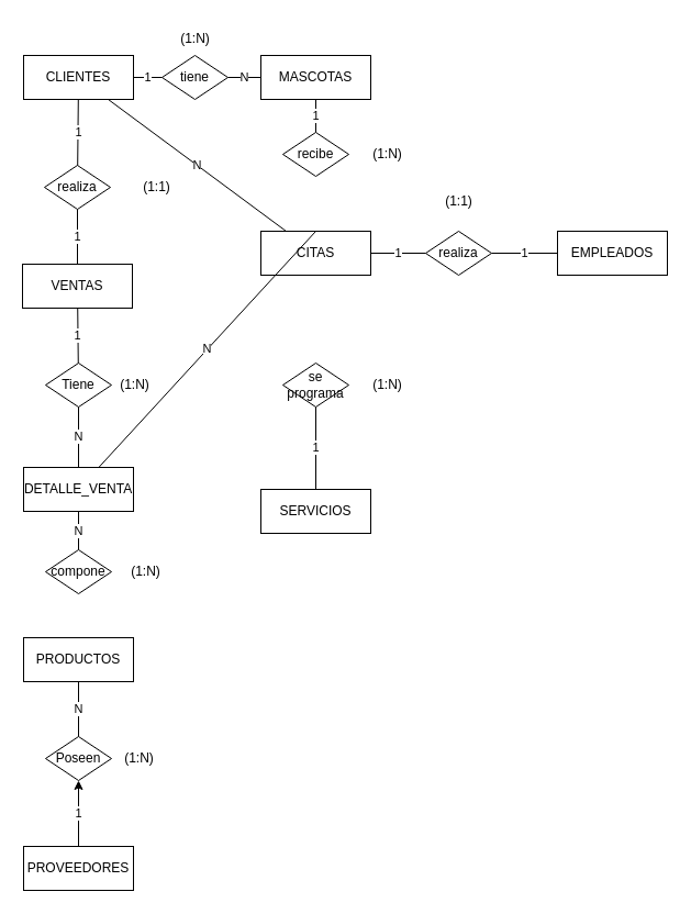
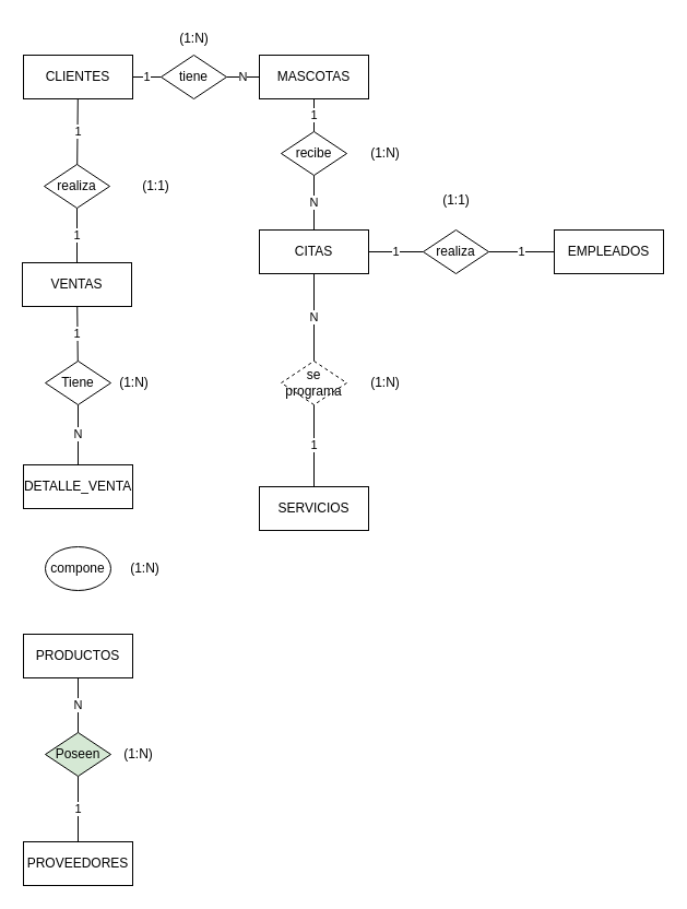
  <mxCell id="0" />
  <mxCell id="1" parent="0" />
  <mxCell id="2" value="CLIENTES" style="shape=rectangle;whiteSpace=wrap;html=1;" vertex="1" parent="1"><mxGeometry x="21" y="50" width="100" height="40" as="geometry" /></mxCell>
  <mxCell id="3" value="MASCOTAS" style="shape=rectangle;whiteSpace=wrap;html=1;" vertex="1" parent="1"><mxGeometry x="237" y="50" width="100" height="40" as="geometry" /></mxCell>
  <mxCell id="4" value="VENTAS" style="shape=rectangle;whiteSpace=wrap;html=1;" vertex="1" parent="1"><mxGeometry x="20" y="240" width="100" height="40" as="geometry" /></mxCell>
  <mxCell id="5" value="DETALLE_VENTA" style="shape=rectangle;whiteSpace=wrap;html=1;" vertex="1" parent="1"><mxGeometry x="21" y="425" width="100" height="40" as="geometry" /></mxCell>
  <mxCell id="6" value="PRODUCTOS" style="shape=rectangle;whiteSpace=wrap;html=1;" vertex="1" parent="1"><mxGeometry x="21" y="580" width="100" height="40" as="geometry" /></mxCell>
  <mxCell id="7" value="PROVEEDORES" style="shape=rectangle;whiteSpace=wrap;html=1;" vertex="1" parent="1"><mxGeometry x="21" y="770" width="100" height="40" as="geometry" /></mxCell>
  <mxCell id="8" value="CITAS" style="shape=rectangle;whiteSpace=wrap;html=1;" vertex="1" parent="1"><mxGeometry x="237" y="210" width="100" height="40" as="geometry" /></mxCell>
  <mxCell id="9" value="EMPLEADOS" style="shape=rectangle;whiteSpace=wrap;html=1;" vertex="1" parent="1"><mxGeometry x="507" y="210" width="100" height="40" as="geometry" /></mxCell>
  <mxCell id="10" value="SERVICIOS" style="shape=rectangle;whiteSpace=wrap;html=1;" vertex="1" parent="1"><mxGeometry x="237" y="445" width="100" height="40" as="geometry" /></mxCell>
  <mxCell id="11" value="tiene" style="rhombus;whiteSpace=wrap;html=1;" vertex="1" parent="1"><mxGeometry x="147" y="50" width="60" height="40" as="geometry" /></mxCell>
  <mxCell id="12" value="1" style="endArrow=none;html=1;align=center;" edge="1" parent="1" source="2" target="11"><mxGeometry relative="1" as="geometry" /></mxCell>
  <mxCell id="13" value="N" style="endArrow=none;html=1;align=center;" edge="1" parent="1" source="3" target="11"><mxGeometry relative="1" as="geometry" /></mxCell>
  <mxCell id="14" value="realiza" style="rhombus;whiteSpace=wrap;html=1;" vertex="1" parent="1"><mxGeometry x="40" y="150" width="60" height="40" as="geometry" /></mxCell>
  <mxCell id="15" value="1" style="endArrow=none;html=1;align=center;" edge="1" parent="1" source="2" target="14"><mxGeometry relative="1" as="geometry" /></mxCell>
  <mxCell id="16" value="1" style="endArrow=none;html=1;align=center;exitX=0.5;exitY=0;exitDx=0;exitDy=0;" edge="1" parent="1" source="4" target="14"><mxGeometry relative="1" as="geometry"><mxPoint x="159" y="150" as="sourcePoint" /></mxGeometry></mxCell>
  <mxCell id="17" value="recibe" style="rhombus;whiteSpace=wrap;html=1;" vertex="1" parent="1"><mxGeometry x="257" y="120" width="60" height="40" as="geometry" /></mxCell>
  <mxCell id="18" value="1" style="endArrow=none;html=1;align=center;" edge="1" parent="1" source="3" target="17"><mxGeometry relative="1" as="geometry" /></mxCell>
- <mxCell id="19" value="N" style="endArrow=none;html=1;align=center;exitX=0.5;exitY=0;exitDx=0;exitDy=0;" edge="1" parent="1" source="8" target="5"><mxGeometry relative="1" as="geometry"><mxPoint x="375" y="150" as="sourcePoint" /></mxGeometry></mxCell>
- <mxCell id="20" value="compone" style="rhombus;whiteSpace=wrap;html=1;" vertex="1" parent="1"><mxGeometry x="41" y="500" width="60" height="40" as="geometry" /></mxCell>
- <mxCell id="21" value="N" style="endArrow=none;html=1;align=center;" edge="1" parent="1" source="5" target="20"><mxGeometry relative="1" as="geometry" /></mxCell>
- <mxCell id="22" value="se programa" style="rhombus;whiteSpace=wrap;html=1;" vertex="1" parent="1"><mxGeometry x="257" y="330" width="60" height="40" as="geometry" /></mxCell>
+ <mxCell id="19" value="N" style="endArrow=none;html=1;align=center;exitX=0.5;exitY=0;exitDx=0;exitDy=0;" edge="1" parent="1" source="8" target="17"><mxGeometry relative="1" as="geometry"><mxPoint x="375" y="150" as="sourcePoint" /></mxGeometry></mxCell>
+ <mxCell id="20" value="compone" style="ellipse;whiteSpace=wrap;html=1;" vertex="1" parent="1"><mxGeometry x="41" y="500" width="60" height="40" as="geometry" /></mxCell>
+ <mxCell id="22" value="se programa" style="rhombus;whiteSpace=wrap;html=1;dashed=1;" vertex="1" parent="1"><mxGeometry x="257" y="330" width="60" height="40" as="geometry" /></mxCell>
  <mxCell id="23" value="1" style="endArrow=none;html=1;align=center;" edge="1" parent="1" source="10" target="22"><mxGeometry relative="1" as="geometry" /></mxCell>
- <mxCell id="24" value="N" style="endArrow=none;html=1;align=center;" edge="1" parent="1" source="8" target="2"><mxGeometry relative="1" as="geometry" /></mxCell>
+ <mxCell id="24" value="N" style="endArrow=none;html=1;align=center;" edge="1" parent="1" source="8" target="22"><mxGeometry relative="1" as="geometry" /></mxCell>
  <mxCell id="25" value="realiza" style="rhombus;whiteSpace=wrap;html=1;" vertex="1" parent="1"><mxGeometry x="387" y="210" width="60" height="40" as="geometry" /></mxCell>
  <mxCell id="26" value="1" style="endArrow=none;html=1;align=center;" edge="1" parent="1" source="9" target="25"><mxGeometry relative="1" as="geometry" /></mxCell>
  <mxCell id="27" value="1" style="endArrow=none;html=1;align=center;" edge="1" parent="1" source="8" target="25"><mxGeometry relative="1" as="geometry" /></mxCell>
  <mxCell id="28" value="Tiene" style="rhombus;whiteSpace=wrap;html=1;" vertex="1" parent="1"><mxGeometry x="41" y="330" width="60" height="40" as="geometry" /></mxCell>
  <mxCell id="29" value="1" style="endArrow=none;html=1;align=center;" edge="1" parent="1" source="4" target="28"><mxGeometry relative="1" as="geometry" /></mxCell>
  <mxCell id="30" value="N" style="endArrow=none;html=1;align=center;" edge="1" parent="1" source="5" target="28"><mxGeometry relative="1" as="geometry" /></mxCell>
- <mxCell id="31" value="Poseen" style="rhombus;whiteSpace=wrap;html=1;" vertex="1" parent="1"><mxGeometry x="41" y="670" width="60" height="40" as="geometry" /></mxCell>
+ <mxCell id="31" value="Poseen" style="rhombus;whiteSpace=wrap;html=1;fillColor=#d5e8d4;" vertex="1" parent="1"><mxGeometry x="41" y="670" width="60" height="40" as="geometry" /></mxCell>
  <mxCell id="32" value="N" style="endArrow=none;html=1;align=center;" edge="1" parent="1" source="6" target="31"><mxGeometry relative="1" as="geometry" /></mxCell>
- <mxCell id="33" value="1" style="endArrow=classic;html=1;align=center;" edge="1" parent="1" source="7" target="31"><mxGeometry relative="1" as="geometry" /></mxCell>
+ <mxCell id="33" value="1" style="endArrow=none;html=1;align=center;" edge="1" parent="1" source="7" target="31"><mxGeometry relative="1" as="geometry" /></mxCell>
  <mxCell id="34" value="(1:1)" style="text;html=1;align=center;verticalAlign=middle;resizable=0;points=[];autosize=1;strokeColor=none;fillColor=none;" vertex="1" parent="1"><mxGeometry x="392" y="168" width="50" height="30" as="geometry" /></mxCell>
  <mxCell id="35" value="(1:N)" style="text;html=1;align=center;verticalAlign=middle;resizable=0;points=[];autosize=1;strokeColor=none;fillColor=none;" vertex="1" parent="1"><mxGeometry x="327" y="125" width="50" height="30" as="geometry" /></mxCell>
  <mxCell id="36" value="(1:N)" style="text;html=1;align=center;verticalAlign=middle;resizable=0;points=[];autosize=1;strokeColor=none;fillColor=none;" vertex="1" parent="1"><mxGeometry x="152" y="20" width="50" height="30" as="geometry" /></mxCell>
  <mxCell id="37" value="(1:N)" style="text;html=1;align=center;verticalAlign=middle;resizable=0;points=[];autosize=1;strokeColor=none;fillColor=none;" vertex="1" parent="1"><mxGeometry x="97" y="335" width="50" height="30" as="geometry" /></mxCell>
  <mxCell id="38" value="(1:N)" style="text;html=1;align=center;verticalAlign=middle;resizable=0;points=[];autosize=1;strokeColor=none;fillColor=none;" vertex="1" parent="1"><mxGeometry x="101" y="675" width="50" height="30" as="geometry" /></mxCell>
  <mxCell id="39" value="(1:N)" style="text;html=1;align=center;verticalAlign=middle;resizable=0;points=[];autosize=1;strokeColor=none;fillColor=none;" vertex="1" parent="1"><mxGeometry x="107" y="505" width="50" height="30" as="geometry" /></mxCell>
  <mxCell id="40" value="(1:1)" style="text;html=1;align=center;verticalAlign=middle;resizable=0;points=[];autosize=1;strokeColor=none;fillColor=none;" vertex="1" parent="1"><mxGeometry x="117" y="155" width="50" height="30" as="geometry" /></mxCell>
  <mxCell id="41" value="(1:N)" style="text;html=1;align=center;verticalAlign=middle;resizable=0;points=[];autosize=1;strokeColor=none;fillColor=none;" vertex="1" parent="1"><mxGeometry x="327" y="335" width="50" height="30" as="geometry" /></mxCell>
